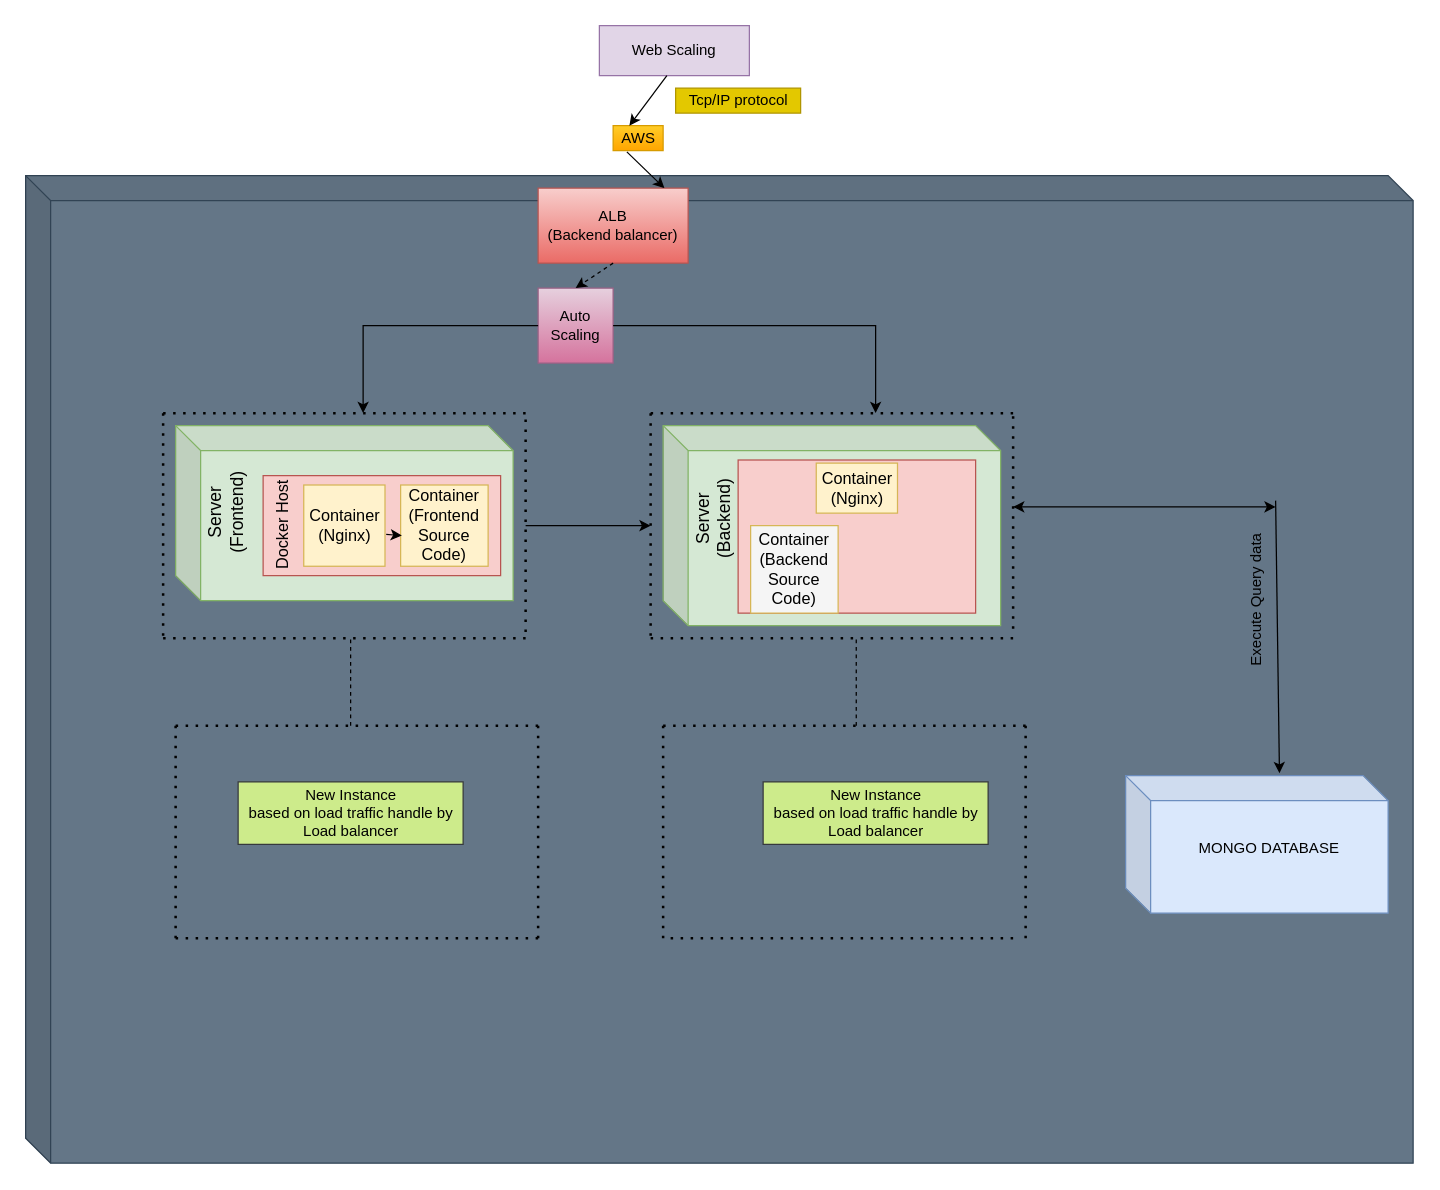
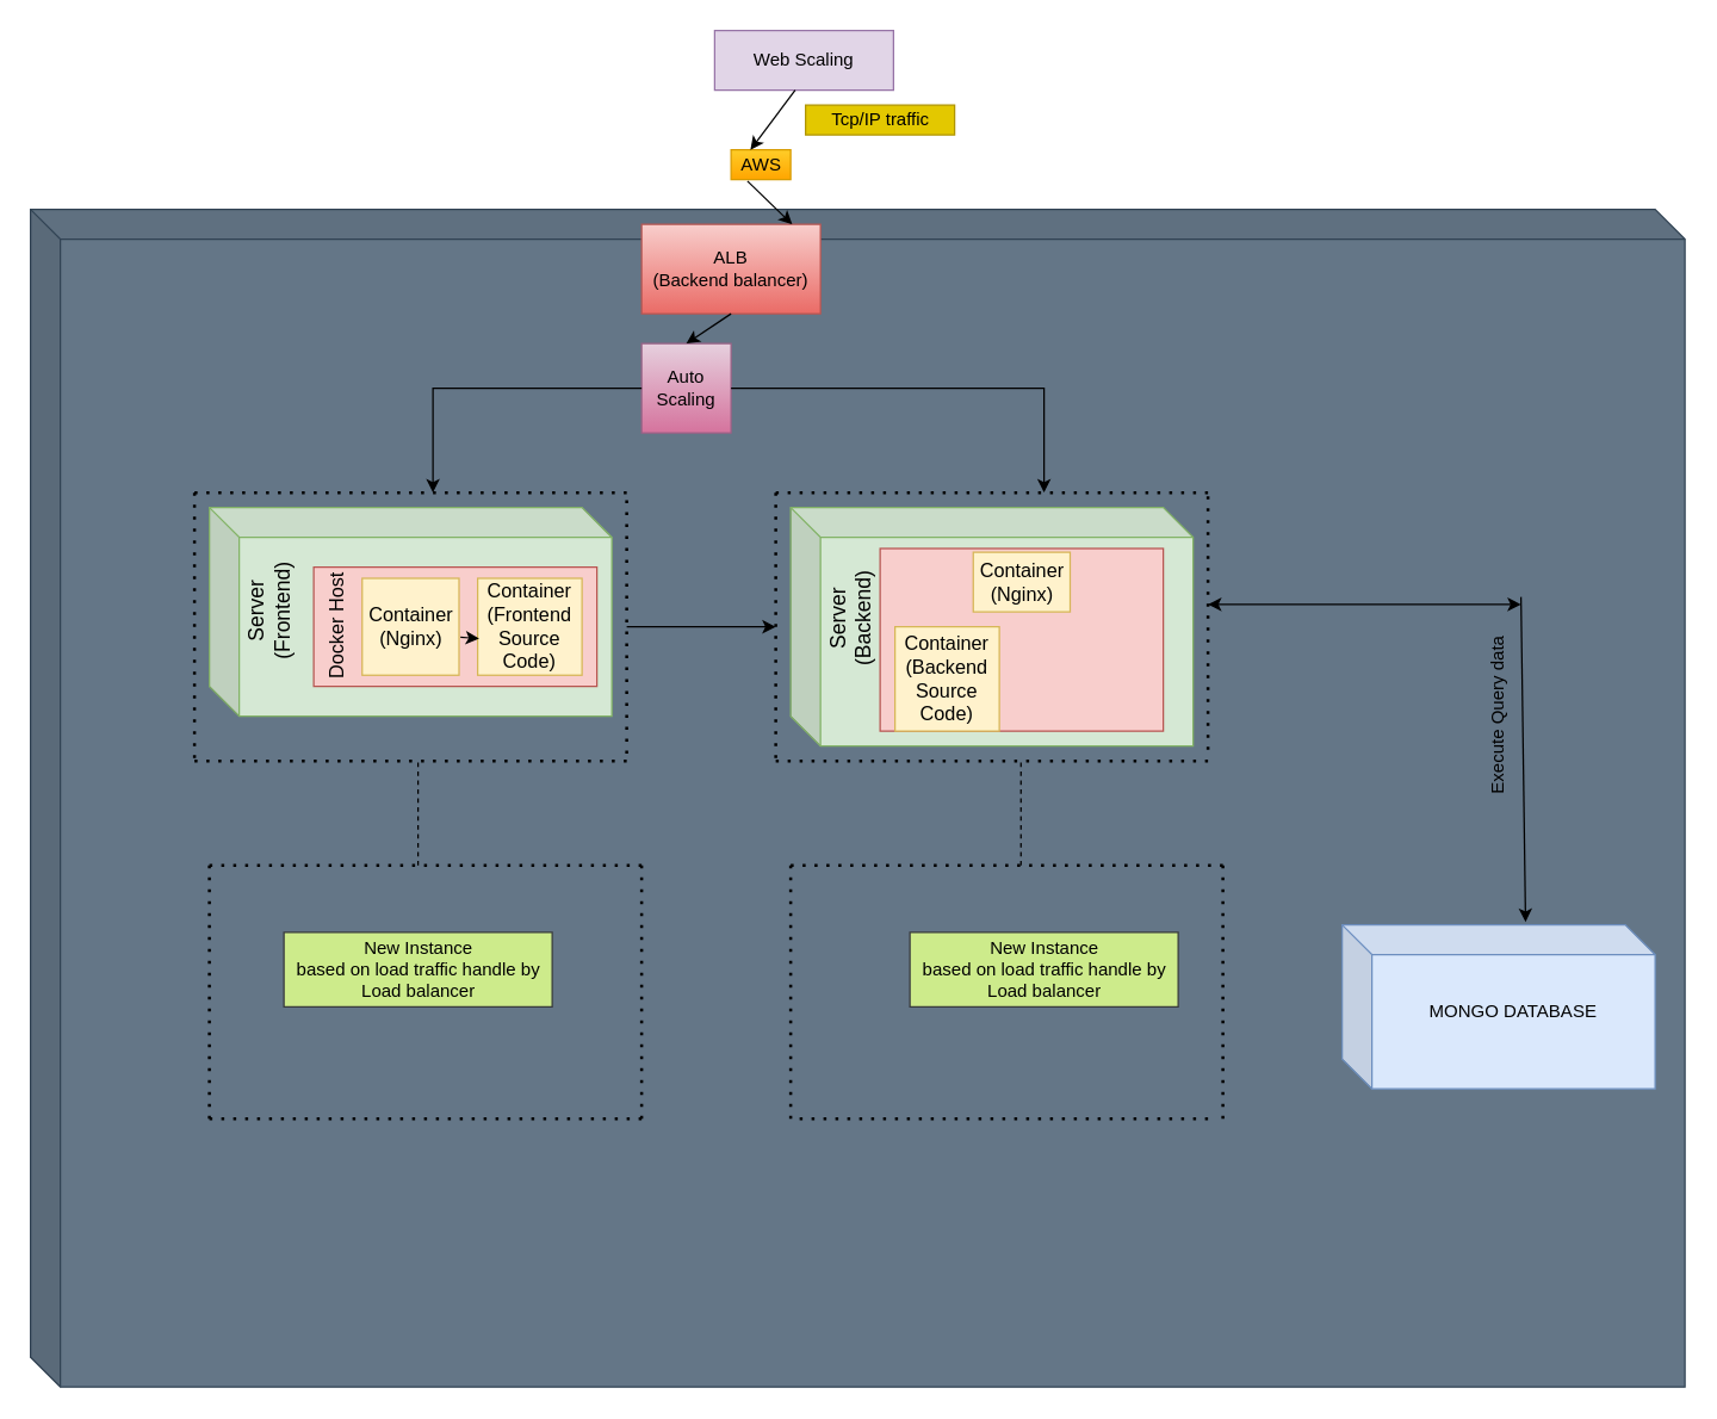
  <mxCell id="0" />
  <mxCell id="1" parent="0" />
  <mxCell id="2" value="" style="shape=cube;whiteSpace=wrap;html=1;boundedLbl=1;backgroundOutline=1;darkOpacity=0.05;darkOpacity2=0.1;fillColor=#647687;strokeColor=#314354;fontColor=#ffffff;" parent="1" vertex="1"><mxGeometry x="20" y="140" width="1110" height="790" as="geometry" /></mxCell>
  <mxCell id="3" value="AWS" style="text;html=1;align=center;verticalAlign=middle;resizable=0;points=[];autosize=1;strokeColor=#d79b00;fillColor=#ffcd28;gradientColor=#ffa500;" parent="1" vertex="1"><mxGeometry x="490" y="100" width="40" height="20" as="geometry" /></mxCell>
  <mxCell id="4" value="" style="shape=cube;whiteSpace=wrap;html=1;boundedLbl=1;backgroundOutline=1;darkOpacity=0.05;darkOpacity2=0.1;fontSize=13;fillColor=#d5e8d4;strokeColor=#82b366;" parent="1" vertex="1"><mxGeometry x="140" y="340" width="270" height="140" as="geometry" /></mxCell>
  <mxCell id="5" value="" style="rounded=0;whiteSpace=wrap;html=1;fontSize=13;fillColor=#f8cecc;strokeColor=#b85450;" parent="1" vertex="1"><mxGeometry x="210" y="380" width="190" height="80" as="geometry" /></mxCell>
  <mxCell id="6" value="&lt;div style=&quot;font-size: 14px&quot;&gt;&lt;font style=&quot;font-size: 14px&quot;&gt;Server&lt;/font&gt;&lt;/div&gt;&lt;div style=&quot;font-size: 14px&quot;&gt;&lt;font style=&quot;font-size: 14px&quot;&gt;(Frontend)&lt;br&gt;&lt;/font&gt;&lt;/div&gt;" style="text;html=1;align=center;verticalAlign=middle;resizable=0;points=[];autosize=1;strokeColor=none;fillColor=none;rotation=270;" parent="1" vertex="1"><mxGeometry x="140" y="395" width="80" height="30" as="geometry" /></mxCell>
  <mxCell id="7" value="Docker Host" style="text;html=1;align=center;verticalAlign=middle;resizable=0;points=[];autosize=1;strokeColor=none;fillColor=none;fontSize=13;rotation=270;" parent="1" vertex="1"><mxGeometry x="180" y="410" width="90" height="20" as="geometry" /></mxCell>
  <mxCell id="8" value="&lt;div&gt;Container&lt;/div&gt;&lt;div&gt;(Nginx)&lt;br&gt;&lt;/div&gt;" style="rounded=0;whiteSpace=wrap;html=1;fontSize=13;fillColor=#fff2cc;strokeColor=#d6b656;" parent="1" vertex="1"><mxGeometry x="242.5" y="387.5" width="65" height="65" as="geometry" /></mxCell>
  <mxCell id="9" value="&lt;div&gt;Container&lt;/div&gt;&lt;div&gt;(Frontend Source Code)&lt;br&gt;&lt;/div&gt;" style="rounded=0;whiteSpace=wrap;html=1;fontSize=13;direction=south;fillColor=#fff2cc;strokeColor=#d6b656;" parent="1" vertex="1"><mxGeometry x="320" y="387.5" width="70" height="65" as="geometry" /></mxCell>
  <mxCell id="10" value="" style="endArrow=classic;html=1;rounded=0;entryX=0.623;entryY=0.986;entryDx=0;entryDy=0;entryPerimeter=0;exitX=1.015;exitY=0.608;exitDx=0;exitDy=0;exitPerimeter=0;" parent="1" source="8" target="9" edge="1"><mxGeometry width="50" height="50" relative="1" as="geometry"><mxPoint x="460" y="328" as="sourcePoint" /><mxPoint x="470" y="400" as="targetPoint" /></mxGeometry></mxCell>
  <mxCell id="11" value="&lt;div&gt;ALB&lt;/div&gt;&lt;div&gt;(Backend balancer)&lt;br&gt;&lt;/div&gt;" style="rounded=0;whiteSpace=wrap;html=1;fillColor=#f8cecc;gradientColor=#ea6b66;strokeColor=#b85450;" parent="1" vertex="1"><mxGeometry x="430" y="150" width="120" height="60" as="geometry" /></mxCell>
  <mxCell id="12" value="&lt;div&gt;Auto&lt;/div&gt;&lt;div&gt;Scaling&lt;br&gt;&lt;/div&gt;" style="rounded=0;whiteSpace=wrap;html=1;fillColor=#e6d0de;gradientColor=#d5739d;strokeColor=#996185;" parent="1" vertex="1"><mxGeometry x="430" y="230" width="60" height="60" as="geometry" /></mxCell>
- <mxCell id="13" value="" style="endArrow=classic;html=1;rounded=0;entryX=0.5;entryY=0;entryDx=0;entryDy=0;exitX=0.5;exitY=1;exitDx=0;exitDy=0;dashed=1;" parent="1" source="11" target="12" edge="1"><mxGeometry width="50" height="50" relative="1" as="geometry"><mxPoint x="390" y="180" as="sourcePoint" /><mxPoint x="400" y="200" as="targetPoint" /></mxGeometry></mxCell>
+ <mxCell id="13" value="" style="endArrow=classic;html=1;rounded=0;entryX=0.5;entryY=0;entryDx=0;entryDy=0;exitX=0.5;exitY=1;exitDx=0;exitDy=0;" parent="1" source="11" target="12" edge="1"><mxGeometry width="50" height="50" relative="1" as="geometry"><mxPoint x="390" y="180" as="sourcePoint" /><mxPoint x="400" y="200" as="targetPoint" /></mxGeometry></mxCell>
  <mxCell id="14" value="" style="endArrow=classic;html=1;rounded=0;exitX=0;exitY=0.5;exitDx=0;exitDy=0;" parent="1" source="12" edge="1"><mxGeometry width="50" height="50" relative="1" as="geometry"><mxPoint x="340" y="290" as="sourcePoint" /><mxPoint x="290" y="330" as="targetPoint" /><Array as="points"><mxPoint x="290" y="260" /></Array></mxGeometry></mxCell>
  <mxCell id="15" value="" style="endArrow=none;dashed=1;html=1;dashPattern=1 3;strokeWidth=2;rounded=0;" parent="1" edge="1"><mxGeometry width="50" height="50" relative="1" as="geometry"><mxPoint x="420" y="330" as="sourcePoint" /><mxPoint x="130" y="330" as="targetPoint" /></mxGeometry></mxCell>
  <mxCell id="16" value="" style="endArrow=none;dashed=1;html=1;dashPattern=1 3;strokeWidth=2;rounded=0;" parent="1" edge="1"><mxGeometry width="50" height="50" relative="1" as="geometry"><mxPoint x="420" y="335" as="sourcePoint" /><mxPoint x="420" y="510" as="targetPoint" /></mxGeometry></mxCell>
  <mxCell id="17" value="" style="endArrow=none;dashed=1;html=1;dashPattern=1 3;strokeWidth=2;rounded=0;" parent="1" edge="1"><mxGeometry width="50" height="50" relative="1" as="geometry"><mxPoint x="420" y="510" as="sourcePoint" /><mxPoint x="130" y="510" as="targetPoint" /></mxGeometry></mxCell>
  <mxCell id="18" value="" style="endArrow=none;dashed=1;html=1;dashPattern=1 3;strokeWidth=2;rounded=0;" parent="1" edge="1"><mxGeometry width="50" height="50" relative="1" as="geometry"><mxPoint x="130" y="330" as="sourcePoint" /><mxPoint x="130" y="510" as="targetPoint" /></mxGeometry></mxCell>
  <mxCell id="19" value="" style="endArrow=none;dashed=1;html=1;rounded=0;" parent="1" edge="1"><mxGeometry width="50" height="50" relative="1" as="geometry"><mxPoint x="280" y="580" as="sourcePoint" /><mxPoint x="280" y="510" as="targetPoint" /></mxGeometry></mxCell>
  <mxCell id="20" value="" style="endArrow=none;dashed=1;html=1;dashPattern=1 3;strokeWidth=2;rounded=0;" parent="1" edge="1"><mxGeometry width="50" height="50" relative="1" as="geometry"><mxPoint x="430" y="580" as="sourcePoint" /><mxPoint x="140" y="580" as="targetPoint" /></mxGeometry></mxCell>
  <mxCell id="21" value="" style="endArrow=none;dashed=1;html=1;dashPattern=1 3;strokeWidth=2;rounded=0;" parent="1" edge="1"><mxGeometry width="50" height="50" relative="1" as="geometry"><mxPoint x="430" y="580" as="sourcePoint" /><mxPoint x="430" y="755" as="targetPoint" /></mxGeometry></mxCell>
  <mxCell id="22" value="" style="endArrow=none;dashed=1;html=1;dashPattern=1 3;strokeWidth=2;rounded=0;" parent="1" edge="1"><mxGeometry width="50" height="50" relative="1" as="geometry"><mxPoint x="140" y="580" as="sourcePoint" /><mxPoint x="140" y="755" as="targetPoint" /></mxGeometry></mxCell>
  <mxCell id="23" value="" style="endArrow=none;dashed=1;html=1;dashPattern=1 3;strokeWidth=2;rounded=0;" parent="1" edge="1"><mxGeometry width="50" height="50" relative="1" as="geometry"><mxPoint x="430" y="750" as="sourcePoint" /><mxPoint x="140" y="750" as="targetPoint" /></mxGeometry></mxCell>
  <mxCell id="24" value="" style="endArrow=classic;html=1;rounded=0;exitX=1;exitY=0.5;exitDx=0;exitDy=0;" parent="1" source="12" edge="1"><mxGeometry width="50" height="50" relative="1" as="geometry"><mxPoint x="710" y="290" as="sourcePoint" /><mxPoint x="700" y="330" as="targetPoint" /><Array as="points"><mxPoint x="700" y="260" /></Array></mxGeometry></mxCell>
  <mxCell id="25" value="" style="endArrow=none;dashed=1;html=1;dashPattern=1 3;strokeWidth=2;rounded=0;" parent="1" edge="1"><mxGeometry width="50" height="50" relative="1" as="geometry"><mxPoint x="810" y="330" as="sourcePoint" /><mxPoint x="520" y="330" as="targetPoint" /></mxGeometry></mxCell>
  <mxCell id="26" value="" style="endArrow=none;dashed=1;html=1;dashPattern=1 3;strokeWidth=2;rounded=0;" parent="1" edge="1"><mxGeometry width="50" height="50" relative="1" as="geometry"><mxPoint x="810" y="332.5" as="sourcePoint" /><mxPoint x="810" y="507.5" as="targetPoint" /></mxGeometry></mxCell>
  <mxCell id="27" value="" style="endArrow=none;dashed=1;html=1;dashPattern=1 3;strokeWidth=2;rounded=0;" parent="1" edge="1"><mxGeometry width="50" height="50" relative="1" as="geometry"><mxPoint x="520" y="330" as="sourcePoint" /><mxPoint x="520" y="510" as="targetPoint" /></mxGeometry></mxCell>
  <mxCell id="28" value="" style="endArrow=none;dashed=1;html=1;dashPattern=1 3;strokeWidth=2;rounded=0;" parent="1" edge="1"><mxGeometry width="50" height="50" relative="1" as="geometry"><mxPoint x="810" y="510" as="sourcePoint" /><mxPoint x="520" y="510" as="targetPoint" /></mxGeometry></mxCell>
  <mxCell id="29" value="" style="shape=cube;whiteSpace=wrap;html=1;boundedLbl=1;backgroundOutline=1;darkOpacity=0.05;darkOpacity2=0.1;direction=east;fillColor=#d5e8d4;strokeColor=#82b366;" parent="1" vertex="1"><mxGeometry x="530" y="340" width="270" height="160" as="geometry" /></mxCell>
  <mxCell id="30" value="&lt;div style=&quot;font-size: 14px&quot;&gt;&lt;font style=&quot;font-size: 14px&quot;&gt;Server&lt;/font&gt;&lt;/div&gt;&lt;div style=&quot;font-size: 14px&quot;&gt;&lt;font style=&quot;font-size: 14px&quot;&gt;(Backend)&lt;br&gt;&lt;/font&gt;&lt;/div&gt;" style="text;html=1;align=center;verticalAlign=middle;resizable=0;points=[];autosize=1;strokeColor=none;fillColor=none;rotation=270;" parent="1" vertex="1"><mxGeometry x="530" y="400" width="80" height="30" as="geometry" /></mxCell>
  <mxCell id="31" value="" style="rounded=0;whiteSpace=wrap;html=1;fontSize=14;direction=south;fillColor=#f8cecc;strokeColor=#b85450;" parent="1" vertex="1"><mxGeometry x="590" y="367.5" width="190" height="122.5" as="geometry" /></mxCell>
  <mxCell id="32" value="&lt;div&gt;Container&lt;/div&gt;&lt;div&gt;(Nginx)&lt;br&gt;&lt;/div&gt;" style="rounded=0;whiteSpace=wrap;html=1;fontSize=13;fillColor=#fff2cc;strokeColor=#d6b656;" parent="1" vertex="1"><mxGeometry x="652.5" y="370" width="65" height="40" as="geometry" /></mxCell>
- <mxCell id="33" value="&lt;div&gt;Container&lt;/div&gt;&lt;div&gt;(Backend Source Code)&lt;br&gt;&lt;/div&gt;" style="rounded=0;whiteSpace=wrap;html=1;fontSize=13;direction=south;fillColor=#f5f5f5;strokeColor=#d6b656;" parent="1" vertex="1"><mxGeometry x="600" y="420" width="70" height="70" as="geometry" /></mxCell>
+ <mxCell id="33" value="&lt;div&gt;Container&lt;/div&gt;&lt;div&gt;(Backend Source Code)&lt;br&gt;&lt;/div&gt;" style="rounded=0;whiteSpace=wrap;html=1;fontSize=13;direction=south;fillColor=#fff2cc;strokeColor=#d6b656;" parent="1" vertex="1"><mxGeometry x="600" y="420" width="70" height="70" as="geometry" /></mxCell>
  <mxCell id="34" value="" style="endArrow=none;dashed=1;html=1;rounded=0;" parent="1" edge="1"><mxGeometry width="50" height="50" relative="1" as="geometry"><mxPoint x="684.5" y="580" as="sourcePoint" /><mxPoint x="684.5" y="510" as="targetPoint" /></mxGeometry></mxCell>
  <mxCell id="35" value="" style="endArrow=none;dashed=1;html=1;dashPattern=1 3;strokeWidth=2;rounded=0;" parent="1" edge="1"><mxGeometry width="50" height="50" relative="1" as="geometry"><mxPoint x="820" y="580" as="sourcePoint" /><mxPoint x="530" y="580" as="targetPoint" /></mxGeometry></mxCell>
  <mxCell id="36" value="" style="endArrow=none;dashed=1;html=1;dashPattern=1 3;strokeWidth=2;rounded=0;" parent="1" edge="1"><mxGeometry width="50" height="50" relative="1" as="geometry"><mxPoint x="820" y="580" as="sourcePoint" /><mxPoint x="820" y="755" as="targetPoint" /></mxGeometry></mxCell>
  <mxCell id="37" value="" style="endArrow=none;dashed=1;html=1;dashPattern=1 3;strokeWidth=2;rounded=0;" parent="1" edge="1"><mxGeometry width="50" height="50" relative="1" as="geometry"><mxPoint x="810" y="750" as="sourcePoint" /><mxPoint x="530" y="750" as="targetPoint" /></mxGeometry></mxCell>
  <mxCell id="38" value="" style="endArrow=none;dashed=1;html=1;dashPattern=1 3;strokeWidth=2;rounded=0;" parent="1" edge="1"><mxGeometry width="50" height="50" relative="1" as="geometry"><mxPoint x="530" y="580" as="sourcePoint" /><mxPoint x="530" y="755" as="targetPoint" /></mxGeometry></mxCell>
  <mxCell id="39" value="&lt;div&gt;New Instance&lt;/div&gt;&lt;div&gt;based on load traffic handle by&lt;/div&gt;&lt;div&gt;Load balancer&lt;br&gt;&lt;/div&gt;" style="text;html=1;align=center;verticalAlign=middle;resizable=0;points=[];autosize=1;strokeColor=#36393d;fillColor=#cdeb8b;rounded=0;" parent="1" vertex="1"><mxGeometry x="610" y="625" width="180" height="50" as="geometry" /></mxCell>
  <mxCell id="40" value="&lt;div&gt;New Instance&lt;/div&gt;&lt;div&gt;based on load traffic handle by&lt;/div&gt;&lt;div&gt;Load balancer&lt;br&gt;&lt;/div&gt;" style="text;html=1;align=center;verticalAlign=middle;resizable=0;points=[];autosize=1;strokeColor=#36393d;fillColor=#cdeb8b;" parent="1" vertex="1"><mxGeometry x="190" y="625" width="180" height="50" as="geometry" /></mxCell>
  <mxCell id="41" value="" style="endArrow=classic;html=1;rounded=0;" parent="1" edge="1"><mxGeometry width="50" height="50" relative="1" as="geometry"><mxPoint x="420" y="420" as="sourcePoint" /><mxPoint x="520" y="420" as="targetPoint" /></mxGeometry></mxCell>
  <mxCell id="42" value="&lt;div&gt;MONGO DATABASE&lt;br&gt;&lt;/div&gt;&lt;div&gt;&lt;br&gt;&lt;/div&gt;" style="shape=cube;whiteSpace=wrap;html=1;boundedLbl=1;backgroundOutline=1;darkOpacity=0.05;darkOpacity2=0.1;rounded=0;fillColor=#dae8fc;strokeColor=#6c8ebf;" parent="1" vertex="1"><mxGeometry x="900" y="620" width="210" height="110" as="geometry" /></mxCell>
  <mxCell id="43" value="" style="endArrow=classic;startArrow=classic;html=1;rounded=0;" parent="1" edge="1"><mxGeometry width="50" height="50" relative="1" as="geometry"><mxPoint x="810" y="405" as="sourcePoint" /><mxPoint x="1020" y="405" as="targetPoint" /><Array as="points"><mxPoint x="920" y="405" /></Array></mxGeometry></mxCell>
  <mxCell id="44" value="" style="endArrow=classic;html=1;rounded=0;entryX=0.586;entryY=-0.018;entryDx=0;entryDy=0;entryPerimeter=0;" parent="1" target="42" edge="1"><mxGeometry width="50" height="50" relative="1" as="geometry"><mxPoint x="1020" y="400" as="sourcePoint" /><mxPoint x="1030" y="440" as="targetPoint" /></mxGeometry></mxCell>
  <mxCell id="45" value="Web Scaling" style="rounded=0;whiteSpace=wrap;html=1;fillColor=#e1d5e7;strokeColor=#9673a6;" parent="1" vertex="1"><mxGeometry x="479" y="20" width="120" height="40" as="geometry" /></mxCell>
  <mxCell id="46" style="edgeStyle=orthogonalEdgeStyle;rounded=0;orthogonalLoop=1;jettySize=auto;html=1;exitX=0.5;exitY=1;exitDx=0;exitDy=0;" parent="1" source="45" target="45" edge="1"><mxGeometry relative="1" as="geometry" /></mxCell>
  <mxCell id="47" value="" style="endArrow=classic;html=1;rounded=0;entryX=0.325;entryY=0;entryDx=0;entryDy=0;entryPerimeter=0;" parent="1" target="3" edge="1"><mxGeometry width="50" height="50" relative="1" as="geometry"><mxPoint x="533" y="60" as="sourcePoint" /><mxPoint x="440" y="20" as="targetPoint" /></mxGeometry></mxCell>
- <mxCell id="48" value="Tcp/IP protocol" style="text;html=1;align=center;verticalAlign=middle;resizable=0;points=[];autosize=1;strokeColor=#B09500;fillColor=#e3c800;fontColor=#000000;" parent="1" vertex="1"><mxGeometry x="540" y="70" width="100" height="20" as="geometry" /></mxCell>
+ <mxCell id="48" value="Tcp/IP traffic" style="text;html=1;align=center;verticalAlign=middle;resizable=0;points=[];autosize=1;strokeColor=#B09500;fillColor=#e3c800;fontColor=#000000;" parent="1" vertex="1"><mxGeometry x="540" y="70" width="100" height="20" as="geometry" /></mxCell>
  <mxCell id="49" value="" style="endArrow=classic;html=1;rounded=0;exitX=0.275;exitY=1.05;exitDx=0;exitDy=0;exitPerimeter=0;" parent="1" source="3" edge="1"><mxGeometry width="50" height="50" relative="1" as="geometry"><mxPoint x="400" y="40" as="sourcePoint" /><mxPoint x="531" y="150" as="targetPoint" /></mxGeometry></mxCell>
  <mxCell id="50" value="Execute Query data" style="text;html=1;align=center;verticalAlign=middle;resizable=0;points=[];autosize=1;strokeColor=none;fillColor=none;rotation=270;" parent="1" vertex="1"><mxGeometry x="945" y="470" width="120" height="20" as="geometry" /></mxCell>
